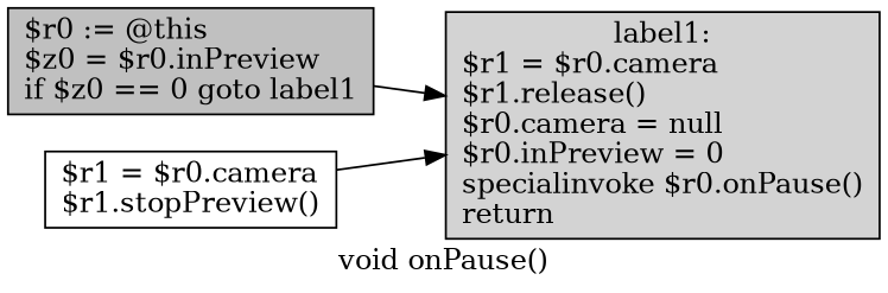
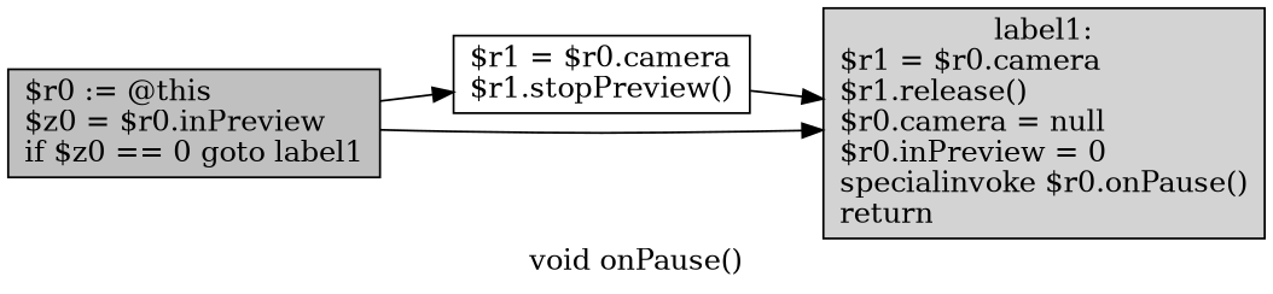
  digraph {
    label="void onPause()"
    rankdir=LR
    node [shape=box style=filled]
    n1 [fillcolor=gray label="$r0 := @this\l$z0 = $r0.inPreview\lif $z0 == 0 goto label1\l"]
    n2 [label="$r1 = $r0.camera\l$r1.stopPreview()\l" style=""]
    n3 [fillcolor=lightgray label="label1:\n$r1 = $r0.camera\l$r1.release()\l$r0.camera = null\l$r0.inPreview = 0\lspecialinvoke $r0.onPause()\lreturn\l"]
+   n1 -> n2
    n1 -> n3
    n2 -> n3
  }
